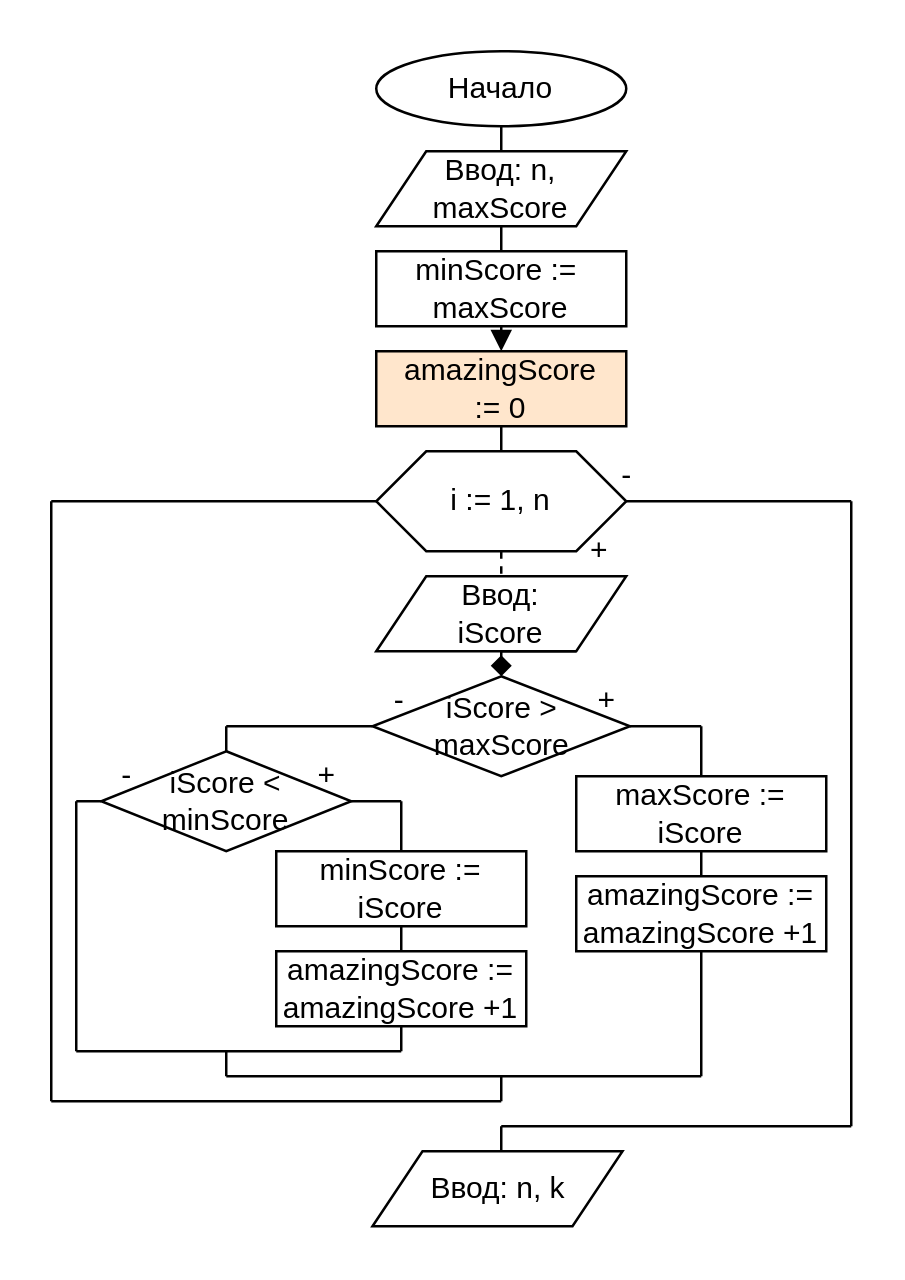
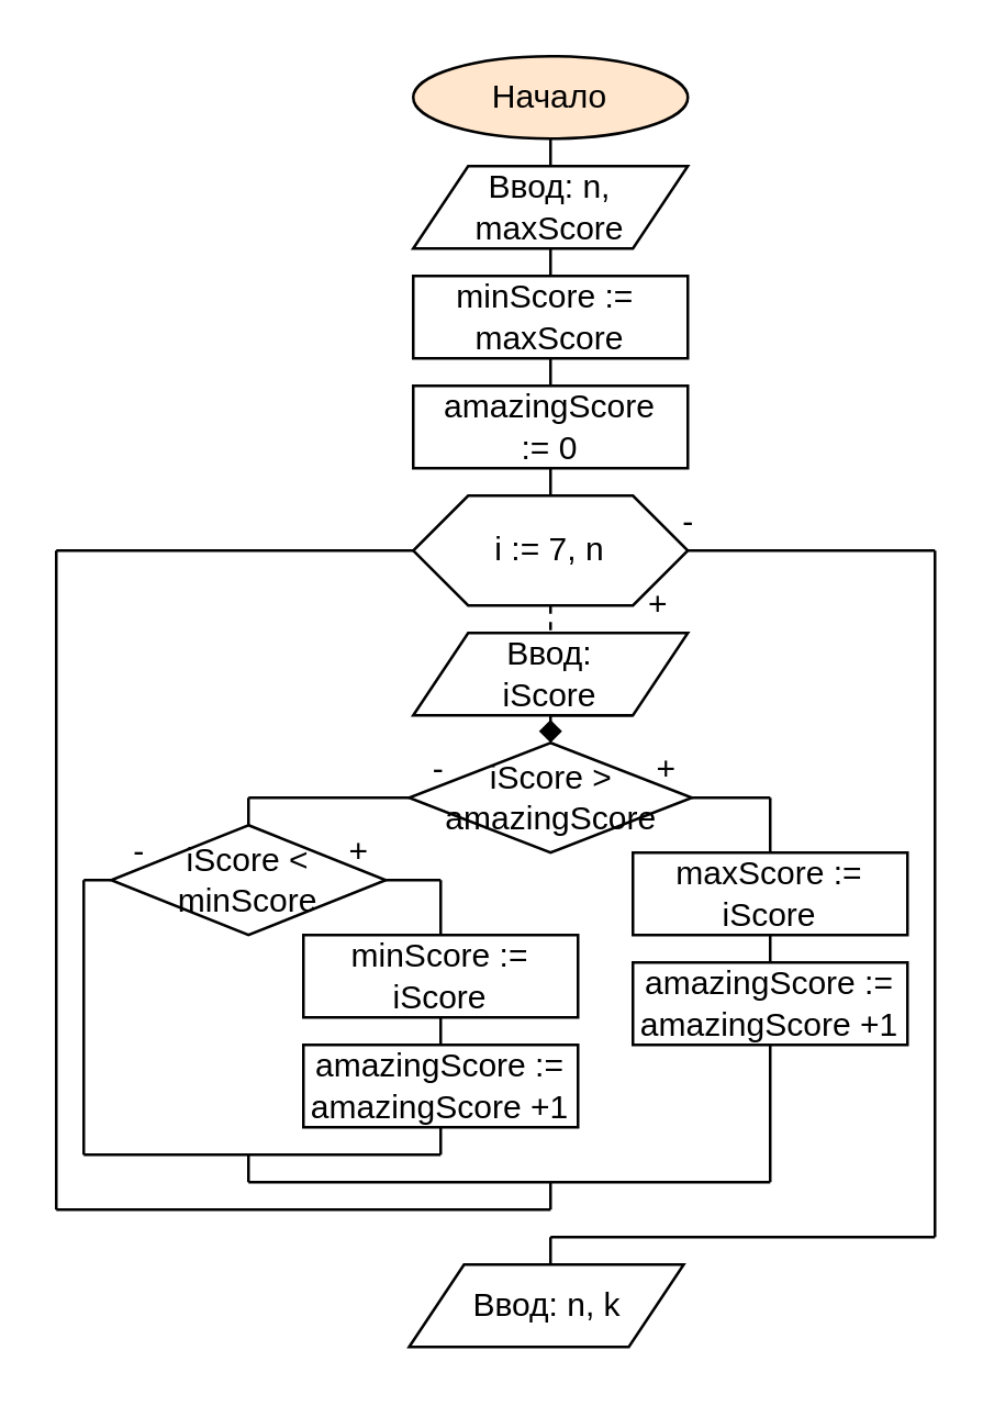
  <mxCell id="0" />
  <mxCell id="1" parent="0" />
- <mxCell id="2" value="Начало" style="ellipse;whiteSpace=wrap;html=1;" parent="1" vertex="1"><mxGeometry x="150" y="20" width="100" height="30" as="geometry" /></mxCell>
+ <mxCell id="2" value="Начало" style="ellipse;whiteSpace=wrap;html=1;fillColor=#ffe6cc;" parent="1" vertex="1"><mxGeometry x="150" y="20" width="100" height="30" as="geometry" /></mxCell>
  <mxCell id="3" value="" style="endArrow=none;html=1;entryX=0.5;entryY=1;entryDx=0;entryDy=0;" parent="1" target="2" edge="1"><mxGeometry width="50" height="50" relative="1" as="geometry"><mxPoint x="200" y="60" as="sourcePoint" /><mxPoint x="220" y="150" as="targetPoint" /></mxGeometry></mxCell>
  <mxCell id="4" value="Ввод: n, maxScore" style="shape=parallelogram;perimeter=parallelogramPerimeter;whiteSpace=wrap;html=1;fixedSize=1;" parent="1" vertex="1"><mxGeometry x="150" y="60" width="100" height="30" as="geometry" /></mxCell>
  <mxCell id="5" value="Ввод: n, k" style="shape=parallelogram;perimeter=parallelogramPerimeter;whiteSpace=wrap;html=1;fixedSize=1;" parent="1" vertex="1"><mxGeometry x="148.5" y="460" width="100" height="30" as="geometry" /></mxCell>
  <mxCell id="6" value="minScore :=&amp;nbsp;&lt;br&gt;maxScore" style="rounded=0;whiteSpace=wrap;html=1;" parent="1" vertex="1"><mxGeometry x="150" y="100" width="100" height="30" as="geometry" /></mxCell>
- <mxCell id="7" value="amazingScore&lt;br&gt;:= 0" style="rounded=0;whiteSpace=wrap;html=1;fillColor=#ffe6cc;" parent="1" vertex="1"><mxGeometry x="150" y="140" width="100" height="30" as="geometry" /></mxCell>
- <mxCell id="8" value="i := 1, n" style="shape=hexagon;perimeter=hexagonPerimeter2;whiteSpace=wrap;html=1;fixedSize=1;" parent="1" vertex="1"><mxGeometry x="150" y="180" width="100" height="40" as="geometry" /></mxCell>
+ <mxCell id="7" value="amazingScore&lt;br&gt;:= 0" style="rounded=0;whiteSpace=wrap;html=1;" parent="1" vertex="1"><mxGeometry x="150" y="140" width="100" height="30" as="geometry" /></mxCell>
+ <mxCell id="8" value="i := 7, n" style="shape=hexagon;perimeter=hexagonPerimeter2;whiteSpace=wrap;html=1;fixedSize=1;" parent="1" vertex="1"><mxGeometry x="150" y="180" width="100" height="40" as="geometry" /></mxCell>
  <mxCell id="9" value="Ввод:&lt;br&gt;iScore" style="shape=parallelogram;perimeter=parallelogramPerimeter;whiteSpace=wrap;html=1;fixedSize=1;" parent="1" vertex="1"><mxGeometry x="150" y="230" width="100" height="30" as="geometry" /></mxCell>
- <mxCell id="10" value="iScore &amp;gt;&lt;br&gt;maxScore" style="rhombus;whiteSpace=wrap;html=1;" parent="1" vertex="1"><mxGeometry x="148.5" y="270" width="103" height="40" as="geometry" /></mxCell>
+ <mxCell id="10" value="iScore &amp;gt;&lt;br&gt;amazingScore" style="rhombus;whiteSpace=wrap;html=1;" parent="1" vertex="1"><mxGeometry x="148.5" y="270" width="103" height="40" as="geometry" /></mxCell>
  <mxCell id="11" value="maxScore := iScore" style="rounded=0;whiteSpace=wrap;html=1;" parent="1" vertex="1"><mxGeometry x="230" y="310" width="100" height="30" as="geometry" /></mxCell>
  <mxCell id="12" value="amazingScore := amazingScore +1" style="rounded=0;whiteSpace=wrap;html=1;" parent="1" vertex="1"><mxGeometry x="230" y="350" width="100" height="30" as="geometry" /></mxCell>
  <mxCell id="13" value="iScore &amp;lt; minScore" style="rhombus;whiteSpace=wrap;html=1;" parent="1" vertex="1"><mxGeometry x="40" y="300" width="100" height="40" as="geometry" /></mxCell>
  <mxCell id="14" value="minScore := iScore" style="rounded=0;whiteSpace=wrap;html=1;" parent="1" vertex="1"><mxGeometry x="110" y="340" width="100" height="30" as="geometry" /></mxCell>
  <mxCell id="15" value="amazingScore := amazingScore +1" style="rounded=0;whiteSpace=wrap;html=1;" parent="1" vertex="1"><mxGeometry x="110" y="380" width="100" height="30" as="geometry" /></mxCell>
  <mxCell id="16" value="" style="endArrow=none;html=1;rounded=0;exitX=0.5;exitY=1;exitDx=0;exitDy=0;entryX=0.5;entryY=0;entryDx=0;entryDy=0;" parent="1" target="6" edge="1"><mxGeometry width="50" height="50" relative="1" as="geometry"><mxPoint x="200" y="90" as="sourcePoint" /><mxPoint x="230" y="110" as="targetPoint" /></mxGeometry></mxCell>
- <mxCell id="17" value="" style="endArrow=block;html=1;rounded=0;exitX=0.5;exitY=1;exitDx=0;exitDy=0;entryX=0.5;entryY=0;entryDx=0;entryDy=0;" parent="1" source="6" target="7" edge="1"><mxGeometry width="50" height="50" relative="1" as="geometry"><mxPoint x="180" y="160" as="sourcePoint" /><mxPoint x="230" y="110" as="targetPoint" /></mxGeometry></mxCell>
+ <mxCell id="17" value="" style="endArrow=none;html=1;rounded=0;exitX=0.5;exitY=1;exitDx=0;exitDy=0;entryX=0.5;entryY=0;entryDx=0;entryDy=0;" parent="1" source="6" target="7" edge="1"><mxGeometry width="50" height="50" relative="1" as="geometry"><mxPoint x="180" y="160" as="sourcePoint" /><mxPoint x="230" y="110" as="targetPoint" /></mxGeometry></mxCell>
  <mxCell id="18" value="" style="endArrow=none;html=1;rounded=0;exitX=0.5;exitY=1;exitDx=0;exitDy=0;entryX=0.5;entryY=0;entryDx=0;entryDy=0;" parent="1" source="7" target="8" edge="1"><mxGeometry width="50" height="50" relative="1" as="geometry"><mxPoint x="180" y="200" as="sourcePoint" /><mxPoint x="230" y="150" as="targetPoint" /></mxGeometry></mxCell>
  <mxCell id="19" value="" style="endArrow=none;html=1;rounded=0;exitX=0.5;exitY=1;exitDx=0;exitDy=0;entryX=0.5;entryY=0;entryDx=0;entryDy=0;dashed=1;" parent="1" source="8" target="9" edge="1"><mxGeometry width="50" height="50" relative="1" as="geometry"><mxPoint x="180" y="240" as="sourcePoint" /><mxPoint x="230" y="190" as="targetPoint" /></mxGeometry></mxCell>
  <mxCell id="20" value="" style="endArrow=none;html=1;rounded=0;exitX=0.5;exitY=1;exitDx=0;exitDy=0;" parent="1" source="9" edge="1"><mxGeometry width="50" height="50" relative="1" as="geometry"><mxPoint x="180" y="310" as="sourcePoint" /><mxPoint x="230" y="260" as="targetPoint" /></mxGeometry></mxCell>
  <mxCell id="21" value="" style="endArrow=diamond;html=1;rounded=0;exitX=0.5;exitY=1;exitDx=0;exitDy=0;entryX=0.5;entryY=0;entryDx=0;entryDy=0;" parent="1" source="9" target="10" edge="1"><mxGeometry width="50" height="50" relative="1" as="geometry"><mxPoint x="150" y="300" as="sourcePoint" /><mxPoint x="200" y="250" as="targetPoint" /></mxGeometry></mxCell>
  <mxCell id="22" value="" style="endArrow=none;html=1;rounded=0;exitX=1;exitY=0.5;exitDx=0;exitDy=0;" parent="1" source="10" edge="1"><mxGeometry width="50" height="50" relative="1" as="geometry"><mxPoint x="160" y="330" as="sourcePoint" /><mxPoint x="280" y="290" as="targetPoint" /></mxGeometry></mxCell>
  <mxCell id="23" value="" style="endArrow=none;html=1;rounded=0;entryX=0.5;entryY=0;entryDx=0;entryDy=0;" parent="1" target="11" edge="1"><mxGeometry width="50" height="50" relative="1" as="geometry"><mxPoint x="280" y="290" as="sourcePoint" /><mxPoint x="250" y="280" as="targetPoint" /></mxGeometry></mxCell>
  <mxCell id="24" value="" style="endArrow=none;html=1;rounded=0;exitX=0.5;exitY=0;exitDx=0;exitDy=0;" parent="1" source="13" edge="1"><mxGeometry width="50" height="50" relative="1" as="geometry"><mxPoint x="160" y="330" as="sourcePoint" /><mxPoint x="90" y="290" as="targetPoint" /></mxGeometry></mxCell>
  <mxCell id="25" value="" style="endArrow=none;html=1;rounded=0;entryX=0;entryY=0.5;entryDx=0;entryDy=0;" parent="1" target="10" edge="1"><mxGeometry width="50" height="50" relative="1" as="geometry"><mxPoint x="90" y="290" as="sourcePoint" /><mxPoint x="210" y="280" as="targetPoint" /></mxGeometry></mxCell>
  <mxCell id="26" value="" style="endArrow=none;html=1;rounded=0;exitX=1;exitY=0.5;exitDx=0;exitDy=0;" parent="1" source="13" edge="1"><mxGeometry width="50" height="50" relative="1" as="geometry"><mxPoint x="120" y="380" as="sourcePoint" /><mxPoint x="160" y="320" as="targetPoint" /></mxGeometry></mxCell>
  <mxCell id="27" value="" style="endArrow=none;html=1;rounded=0;" parent="1" edge="1"><mxGeometry width="50" height="50" relative="1" as="geometry"><mxPoint x="160" y="340" as="sourcePoint" /><mxPoint x="160" y="320" as="targetPoint" /></mxGeometry></mxCell>
  <mxCell id="28" value="" style="endArrow=none;html=1;rounded=0;exitX=0.5;exitY=0;exitDx=0;exitDy=0;entryX=0.5;entryY=1;entryDx=0;entryDy=0;" parent="1" source="15" target="14" edge="1"><mxGeometry width="50" height="50" relative="1" as="geometry"><mxPoint x="120" y="400" as="sourcePoint" /><mxPoint x="170" y="350" as="targetPoint" /></mxGeometry></mxCell>
  <mxCell id="29" value="" style="endArrow=none;html=1;rounded=0;exitX=0.5;exitY=1;exitDx=0;exitDy=0;entryX=0.5;entryY=0;entryDx=0;entryDy=0;" parent="1" source="11" target="12" edge="1"><mxGeometry width="50" height="50" relative="1" as="geometry"><mxPoint x="250" y="420" as="sourcePoint" /><mxPoint x="300" y="370" as="targetPoint" /></mxGeometry></mxCell>
  <mxCell id="30" value="" style="endArrow=none;html=1;rounded=0;exitX=0.5;exitY=1;exitDx=0;exitDy=0;" parent="1" source="15" edge="1"><mxGeometry width="50" height="50" relative="1" as="geometry"><mxPoint x="200" y="420" as="sourcePoint" /><mxPoint x="160" y="420" as="targetPoint" /></mxGeometry></mxCell>
  <mxCell id="31" value="" style="endArrow=none;html=1;rounded=0;" parent="1" edge="1"><mxGeometry width="50" height="50" relative="1" as="geometry"><mxPoint x="160" y="420" as="sourcePoint" /><mxPoint x="30" y="420" as="targetPoint" /></mxGeometry></mxCell>
  <mxCell id="32" value="" style="endArrow=none;html=1;rounded=0;exitX=0;exitY=0.5;exitDx=0;exitDy=0;" parent="1" source="13" edge="1"><mxGeometry width="50" height="50" relative="1" as="geometry"><mxPoint x="200" y="420" as="sourcePoint" /><mxPoint x="30" y="320" as="targetPoint" /></mxGeometry></mxCell>
  <mxCell id="33" value="" style="endArrow=none;html=1;rounded=0;" parent="1" edge="1"><mxGeometry width="50" height="50" relative="1" as="geometry"><mxPoint x="30" y="420" as="sourcePoint" /><mxPoint x="30" y="320" as="targetPoint" /></mxGeometry></mxCell>
  <mxCell id="34" value="" style="endArrow=none;html=1;rounded=0;" parent="1" edge="1"><mxGeometry width="50" height="50" relative="1" as="geometry"><mxPoint x="90" y="420" as="sourcePoint" /><mxPoint x="90" y="430" as="targetPoint" /></mxGeometry></mxCell>
  <mxCell id="35" value="" style="endArrow=none;html=1;rounded=0;" parent="1" edge="1"><mxGeometry width="50" height="50" relative="1" as="geometry"><mxPoint x="90" y="430" as="sourcePoint" /><mxPoint x="280" y="430" as="targetPoint" /></mxGeometry></mxCell>
  <mxCell id="36" value="" style="endArrow=none;html=1;rounded=0;exitX=0.5;exitY=1;exitDx=0;exitDy=0;" parent="1" source="12" edge="1"><mxGeometry width="50" height="50" relative="1" as="geometry"><mxPoint x="200" y="440" as="sourcePoint" /><mxPoint x="280" y="430" as="targetPoint" /></mxGeometry></mxCell>
  <mxCell id="37" value="" style="endArrow=none;html=1;rounded=0;" parent="1" edge="1"><mxGeometry width="50" height="50" relative="1" as="geometry"><mxPoint x="200" y="430" as="sourcePoint" /><mxPoint x="200" y="440" as="targetPoint" /></mxGeometry></mxCell>
  <mxCell id="38" value="" style="endArrow=none;html=1;rounded=0;" parent="1" edge="1"><mxGeometry width="50" height="50" relative="1" as="geometry"><mxPoint x="200" y="440" as="sourcePoint" /><mxPoint x="20" y="440" as="targetPoint" /></mxGeometry></mxCell>
  <mxCell id="39" value="" style="endArrow=none;html=1;rounded=0;" parent="1" edge="1"><mxGeometry width="50" height="50" relative="1" as="geometry"><mxPoint x="20" y="440" as="sourcePoint" /><mxPoint x="20" y="200" as="targetPoint" /></mxGeometry></mxCell>
  <mxCell id="40" value="" style="endArrow=none;html=1;rounded=0;entryX=0;entryY=0.5;entryDx=0;entryDy=0;" parent="1" target="8" edge="1"><mxGeometry width="50" height="50" relative="1" as="geometry"><mxPoint x="20" y="200" as="sourcePoint" /><mxPoint x="200" y="280" as="targetPoint" /></mxGeometry></mxCell>
  <mxCell id="41" value="" style="endArrow=none;html=1;rounded=0;exitX=1;exitY=0.5;exitDx=0;exitDy=0;" parent="1" source="8" edge="1"><mxGeometry width="50" height="50" relative="1" as="geometry"><mxPoint x="230" y="330" as="sourcePoint" /><mxPoint x="340" y="200" as="targetPoint" /></mxGeometry></mxCell>
  <mxCell id="42" value="" style="endArrow=none;html=1;rounded=0;" parent="1" edge="1"><mxGeometry width="50" height="50" relative="1" as="geometry"><mxPoint x="340" y="200" as="sourcePoint" /><mxPoint x="340" y="450" as="targetPoint" /></mxGeometry></mxCell>
  <mxCell id="43" value="" style="endArrow=none;html=1;rounded=0;" parent="1" edge="1"><mxGeometry width="50" height="50" relative="1" as="geometry"><mxPoint x="340" y="450" as="sourcePoint" /><mxPoint x="200" y="450" as="targetPoint" /></mxGeometry></mxCell>
  <mxCell id="44" value="" style="endArrow=none;html=1;rounded=0;" parent="1" edge="1"><mxGeometry width="50" height="50" relative="1" as="geometry"><mxPoint x="200" y="450" as="sourcePoint" /><mxPoint x="200" y="460" as="targetPoint" /></mxGeometry></mxCell>
  <mxCell id="45" value="+" style="text;html=1;align=center;verticalAlign=middle;resizable=0;points=[];autosize=1;strokeColor=none;fillColor=none;" parent="1" vertex="1"><mxGeometry x="228.5" y="210" width="20" height="20" as="geometry" /></mxCell>
  <mxCell id="46" value="+" style="text;html=1;align=center;verticalAlign=middle;resizable=0;points=[];autosize=1;strokeColor=none;fillColor=none;" parent="1" vertex="1"><mxGeometry x="231.5" y="270" width="20" height="20" as="geometry" /></mxCell>
  <mxCell id="47" value="-" style="text;html=1;align=center;verticalAlign=middle;resizable=0;points=[];autosize=1;strokeColor=none;fillColor=none;" parent="1" vertex="1"><mxGeometry x="148.5" y="270" width="20" height="20" as="geometry" /></mxCell>
  <mxCell id="48" value="+" style="text;html=1;align=center;verticalAlign=middle;resizable=0;points=[];autosize=1;strokeColor=none;fillColor=none;" parent="1" vertex="1"><mxGeometry x="120" y="300" width="20" height="20" as="geometry" /></mxCell>
  <mxCell id="49" value="-" style="text;html=1;align=center;verticalAlign=middle;resizable=0;points=[];autosize=1;strokeColor=none;fillColor=none;" parent="1" vertex="1"><mxGeometry x="40" y="300" width="20" height="20" as="geometry" /></mxCell>
  <mxCell id="50" value="-" style="text;html=1;align=center;verticalAlign=middle;resizable=0;points=[];autosize=1;strokeColor=none;fillColor=none;" parent="1" vertex="1"><mxGeometry x="240" y="180" width="20" height="20" as="geometry" /></mxCell>
